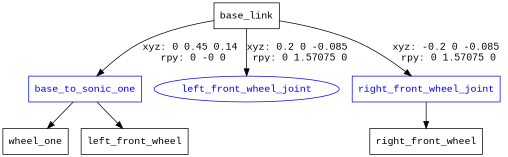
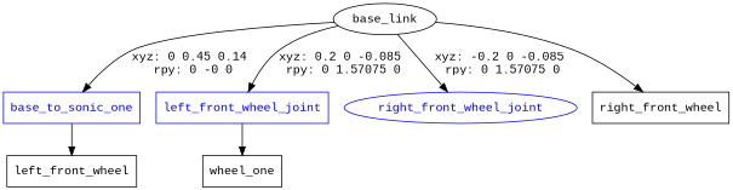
  digraph {
    fontname="Liberation Mono"
    node [fontname="Liberation Mono" shape=box]
    edge [fontname="Liberation Mono"]
-   n1 [label=base_link]
+   n1 [label=base_link shape=ellipse]
    base_to_sonic_one [color=blue fontcolor=blue]
-   left_front_wheel_joint [color=blue fontcolor=blue shape=ellipse]
-   right_front_wheel_joint [color=blue fontcolor=blue]
+   left_front_wheel_joint [color=blue fontcolor=blue]
+   right_front_wheel_joint [color=blue fontcolor=blue shape=ellipse]
    n5 [label=wheel_one]
    n6 [label=left_front_wheel]
    n7 [label=right_front_wheel]
    n1 -> base_to_sonic_one [label="xyz: 0 0.45 0.14 \nrpy: 0 -0 0"]
    n1 -> left_front_wheel_joint [label="xyz: 0.2 0 -0.085 \nrpy: 0 1.57075 0"]
    n1 -> right_front_wheel_joint [label="xyz: -0.2 0 -0.085 \nrpy: 0 1.57075 0"]
-   base_to_sonic_one -> n5
+   left_front_wheel_joint -> n5
    base_to_sonic_one -> n6
-   right_front_wheel_joint -> n7
+   n1 -> n7
  }
